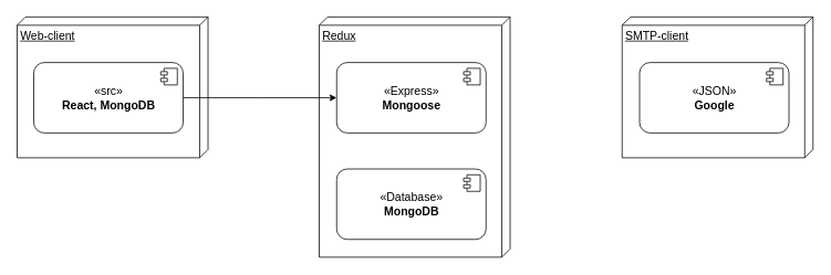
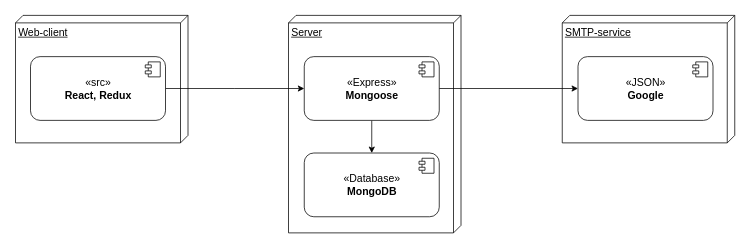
  <mxCell id="0" />
  <mxCell id="1" parent="0" />
- <mxCell id="2" value="Redux" style="verticalAlign=top;align=left;spacingTop=8;spacingLeft=2;spacingRight=12;shape=cube;size=10;direction=south;fontStyle=4;html=1;rounded=1;fontFamily=Helvetica;fontSize=14;fontColor=#000000;" parent="1" vertex="1"><mxGeometry x="384" y="20" width="230" height="290" as="geometry" /></mxCell>
+ <mxCell id="2" value="Server" style="verticalAlign=top;align=left;spacingTop=8;spacingLeft=2;spacingRight=12;shape=cube;size=10;direction=south;fontStyle=4;html=1;rounded=1;fontFamily=Helvetica;fontSize=14;fontColor=#000000;" parent="1" vertex="1"><mxGeometry x="384" y="20" width="230" height="290" as="geometry" /></mxCell>
  <mxCell id="3" value="Web-client" style="verticalAlign=top;align=left;spacingTop=8;spacingLeft=2;spacingRight=12;shape=cube;size=10;direction=south;fontStyle=4;html=1;rounded=1;fontFamily=Helvetica;fontSize=14;fontColor=#000000;" parent="1" vertex="1"><mxGeometry x="20" y="20" width="230" height="170" as="geometry" /></mxCell>
  <mxCell id="4" style="edgeStyle=orthogonalEdgeStyle;rounded=0;orthogonalLoop=1;jettySize=auto;html=1;exitX=1;exitY=0.5;exitDx=0;exitDy=0;" edge="1" parent="1" source="5"><mxGeometry relative="1" as="geometry"><mxPoint x="405" y="117.5" as="targetPoint" /></mxGeometry></mxCell>
- <mxCell id="5" value="«src»&lt;br&gt;&lt;b&gt;React, MongoDB&lt;/b&gt;" style="html=1;dropTarget=0;rounded=1;fontFamily=Helvetica;fontSize=14;fontColor=#000000;align=center;" parent="1" vertex="1"><mxGeometry x="40" y="75" width="180" height="85" as="geometry" /></mxCell>
+ <mxCell id="5" value="«src»&lt;br&gt;&lt;b&gt;React, Redux&lt;/b&gt;" style="html=1;dropTarget=0;rounded=1;fontFamily=Helvetica;fontSize=14;fontColor=#000000;align=center;" parent="1" vertex="1"><mxGeometry x="40" y="75" width="180" height="85" as="geometry" /></mxCell>
  <mxCell id="6" value="" style="shape=module;jettyWidth=8;jettyHeight=4;rounded=1;fontFamily=Helvetica;fontSize=14;fontColor=#000000;align=center;" parent="5" vertex="1"><mxGeometry x="1" width="20" height="20" relative="1" as="geometry"><mxPoint x="-27" y="7" as="offset" /></mxGeometry></mxCell>
  <mxCell id="7" value="«Database»&lt;br&gt;&lt;b&gt;MongoDB&lt;/b&gt;" style="html=1;dropTarget=0;rounded=1;fontFamily=Helvetica;fontSize=14;fontColor=#000000;align=center;" parent="1" vertex="1"><mxGeometry x="405" y="203.5" width="180" height="85" as="geometry" /></mxCell>
  <mxCell id="8" value="" style="shape=module;jettyWidth=8;jettyHeight=4;rounded=1;fontFamily=Helvetica;fontSize=14;fontColor=#000000;align=center;" parent="7" vertex="1"><mxGeometry x="1" width="20" height="20" relative="1" as="geometry"><mxPoint x="-27" y="7" as="offset" /></mxGeometry></mxCell>
+ <mxCell id="9" style="edgeStyle=orthogonalEdgeStyle;rounded=0;orthogonalLoop=1;jettySize=auto;html=1;entryX=0.5;entryY=0;entryDx=0;entryDy=0;fontFamily=Helvetica;fontSize=14;fontColor=#000000;strokeColor=default;strokeWidth=1;" parent="1" source="10" target="7" edge="1"><mxGeometry relative="1" as="geometry" /></mxCell>
  <mxCell id="10" value="«Express»&lt;br&gt;&lt;b&gt;Mongoose&lt;/b&gt;" style="html=1;dropTarget=0;rounded=1;fontFamily=Helvetica;fontSize=14;fontColor=#000000;align=center;" parent="1" vertex="1"><mxGeometry x="405" y="75" width="180" height="85" as="geometry" /></mxCell>
  <mxCell id="11" value="" style="shape=module;jettyWidth=8;jettyHeight=4;rounded=1;fontFamily=Helvetica;fontSize=14;fontColor=#000000;align=center;" parent="10" vertex="1"><mxGeometry x="1" width="20" height="20" relative="1" as="geometry"><mxPoint x="-27" y="7" as="offset" /></mxGeometry></mxCell>
- <mxCell id="12" value="SMTP-client" style="verticalAlign=top;align=left;spacingTop=8;spacingLeft=2;spacingRight=12;shape=cube;size=10;direction=south;fontStyle=4;html=1;rounded=1;fontFamily=Helvetica;fontSize=14;fontColor=#000000;" parent="1" vertex="1"><mxGeometry x="749" y="20" width="230" height="170" as="geometry" /></mxCell>
+ <mxCell id="12" value="SMTP-service" style="verticalAlign=top;align=left;spacingTop=8;spacingLeft=2;spacingRight=12;shape=cube;size=10;direction=south;fontStyle=4;html=1;rounded=1;fontFamily=Helvetica;fontSize=14;fontColor=#000000;" parent="1" vertex="1"><mxGeometry x="749" y="20" width="230" height="170" as="geometry" /></mxCell>
  <mxCell id="13" value="«JSON»&lt;br&gt;&lt;b&gt;Google&lt;/b&gt;" style="html=1;dropTarget=0;rounded=1;fontFamily=Helvetica;fontSize=14;fontColor=#000000;align=center;" parent="1" vertex="1"><mxGeometry x="770" y="75" width="180" height="85" as="geometry" /></mxCell>
  <mxCell id="14" value="" style="shape=module;jettyWidth=8;jettyHeight=4;rounded=1;fontFamily=Helvetica;fontSize=14;fontColor=#000000;align=center;" parent="13" vertex="1"><mxGeometry x="1" width="20" height="20" relative="1" as="geometry"><mxPoint x="-27" y="7" as="offset" /></mxGeometry></mxCell>
+ <mxCell id="15" style="edgeStyle=orthogonalEdgeStyle;rounded=0;orthogonalLoop=1;jettySize=auto;html=1;exitX=1;exitY=0.5;exitDx=0;exitDy=0;strokeWidth=1;" edge="1" parent="1" source="10" target="13"><mxGeometry relative="1" as="geometry" /></mxCell>
